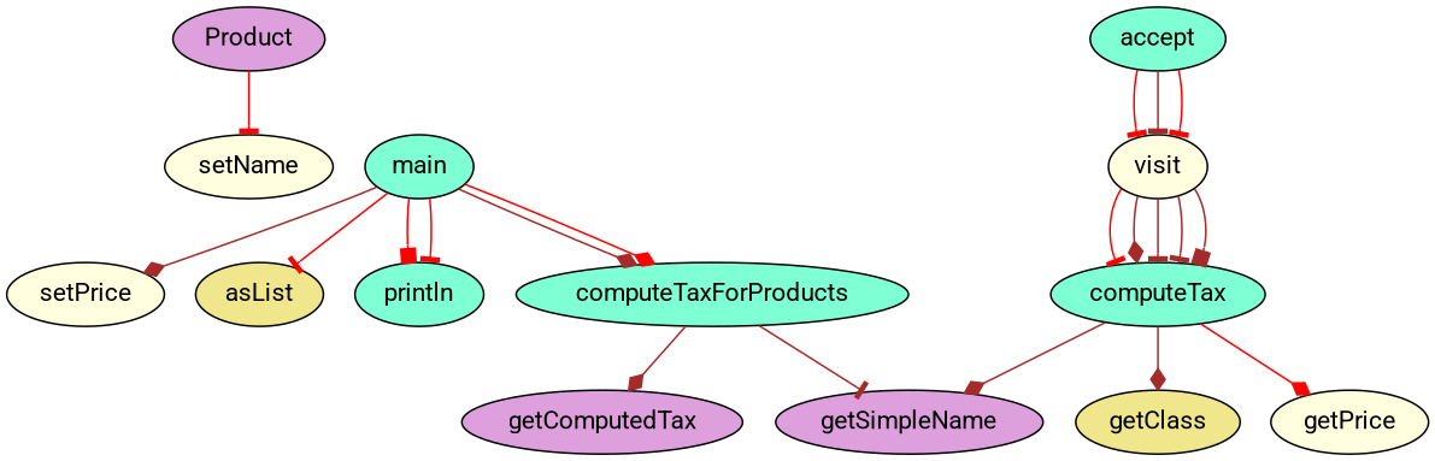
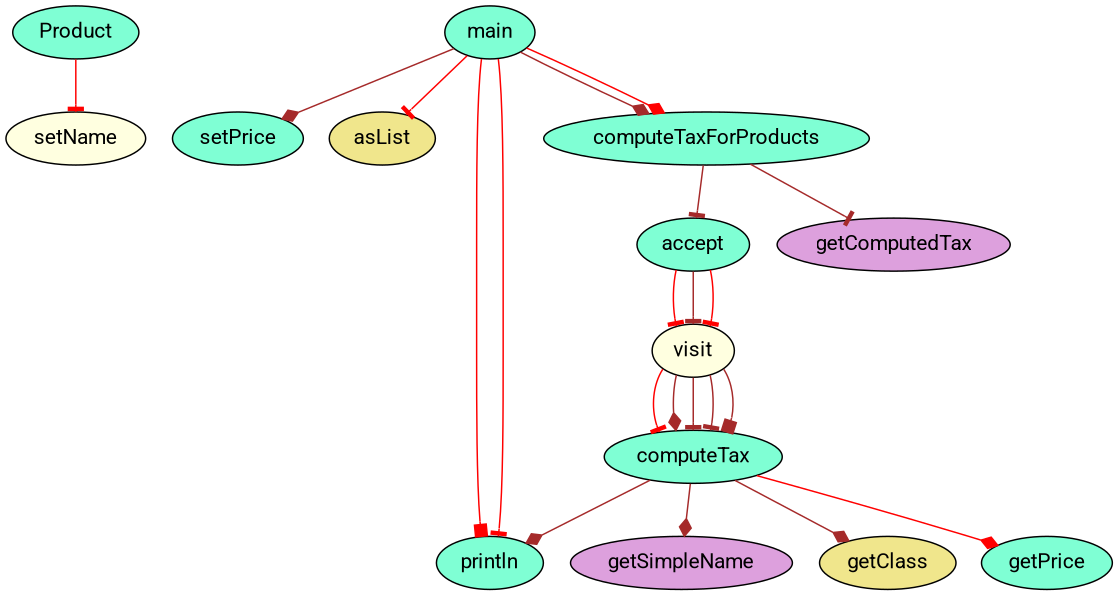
  digraph {
    fontname=Roboto
    node [fillcolor=aquamarine fontname=Roboto style=filled]
    edge [arrowhead=tee color=brown fontname=Roboto]
-   Product [fillcolor=plum]
+   Product
    setName [fillcolor=lightyellow]
-   setPrice [fillcolor=lightyellow]
+   setPrice
    main
    asList [fillcolor=khaki]
    println
    computeTaxForProducts
    accept
    getComputedTax [fillcolor=plum]
    visit [fillcolor=lightyellow]
    computeTax
    getSimpleName [fillcolor=plum]
    getClass [fillcolor=khaki]
-   getPrice [fillcolor=lightyellow]
+   getPrice
    Product -> setName [color=red]
    main -> setPrice [arrowhead=diamond]
    main -> asList [color=red]
    main -> println [arrowhead=box color=red]
    main -> println [color=red]
    main -> computeTaxForProducts [arrowhead=diamond]
    main -> computeTaxForProducts [arrowhead=diamond color=red]
-   computeTaxForProducts -> getSimpleName
-   computeTaxForProducts -> getComputedTax [arrowhead=diamond]
+   computeTaxForProducts -> accept
+   computeTaxForProducts -> getComputedTax
    accept -> visit [color=red]
    accept -> visit
    accept -> visit [color=red]
    visit -> computeTax [color=red]
    visit -> computeTax [arrowhead=diamond]
    visit -> computeTax
    visit -> computeTax
    visit -> computeTax [arrowhead=box]
+   computeTax -> println [arrowhead=diamond]
    computeTax -> getSimpleName [arrowhead=diamond]
    computeTax -> getClass [arrowhead=diamond]
    computeTax -> getPrice [arrowhead=diamond color=red]
  }
